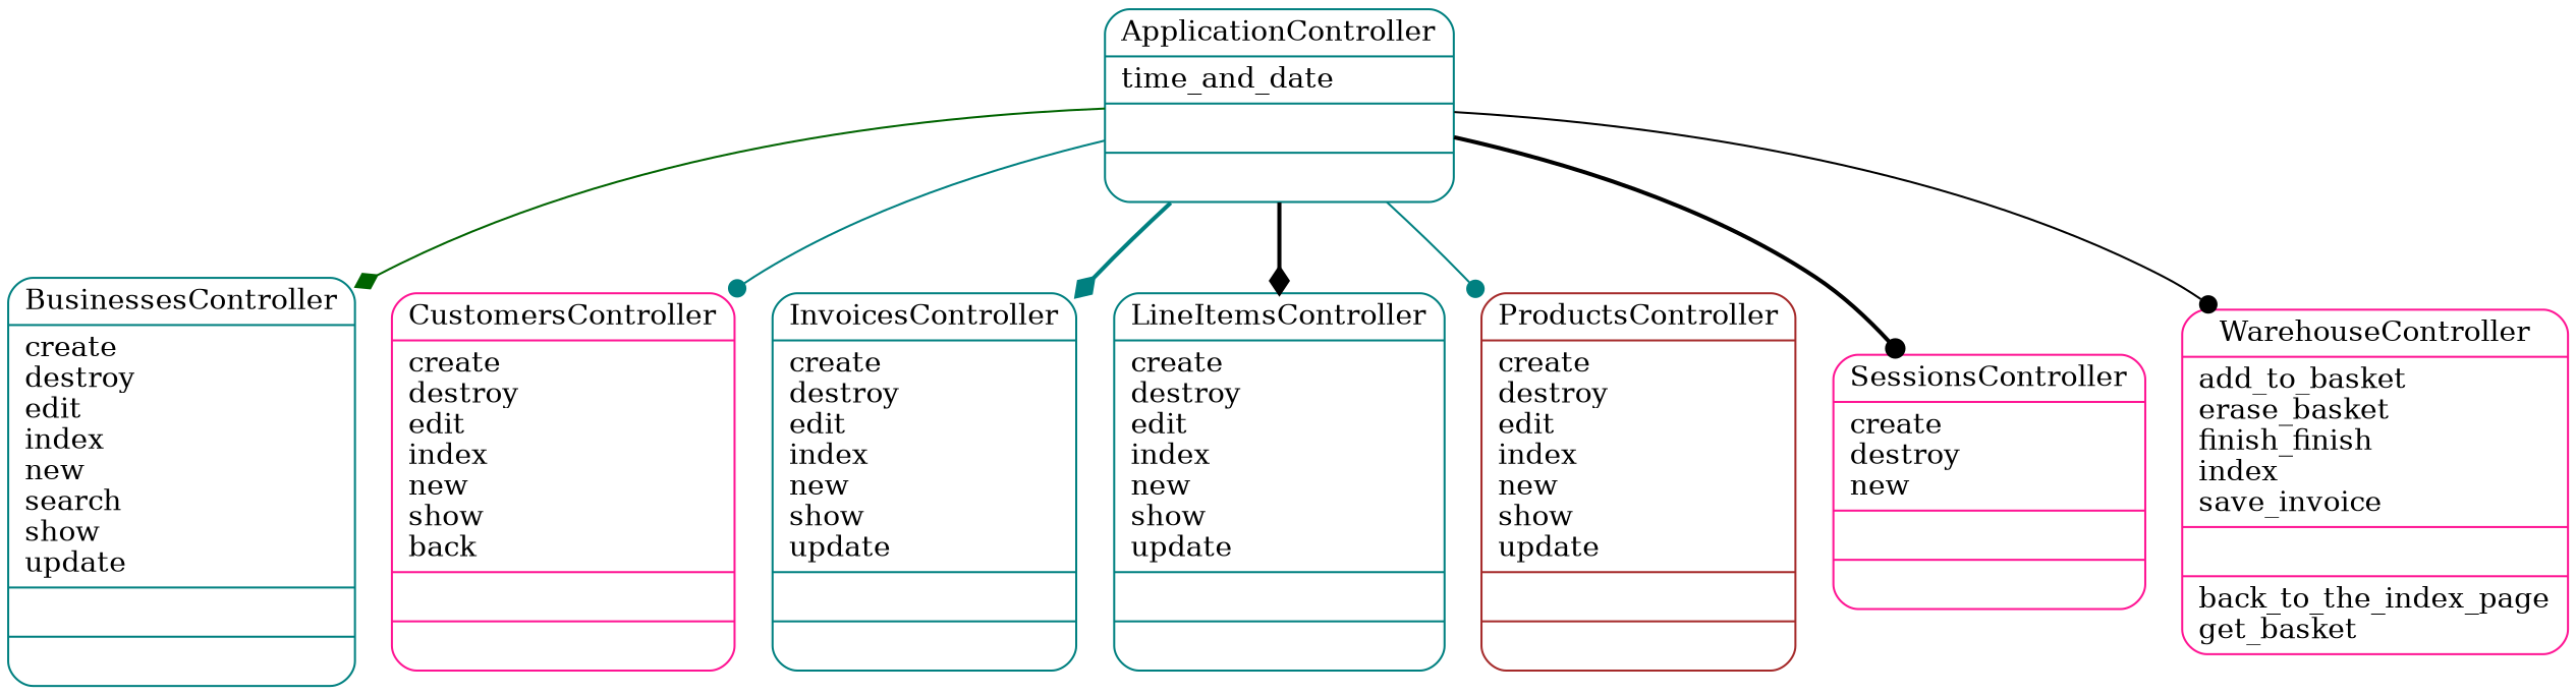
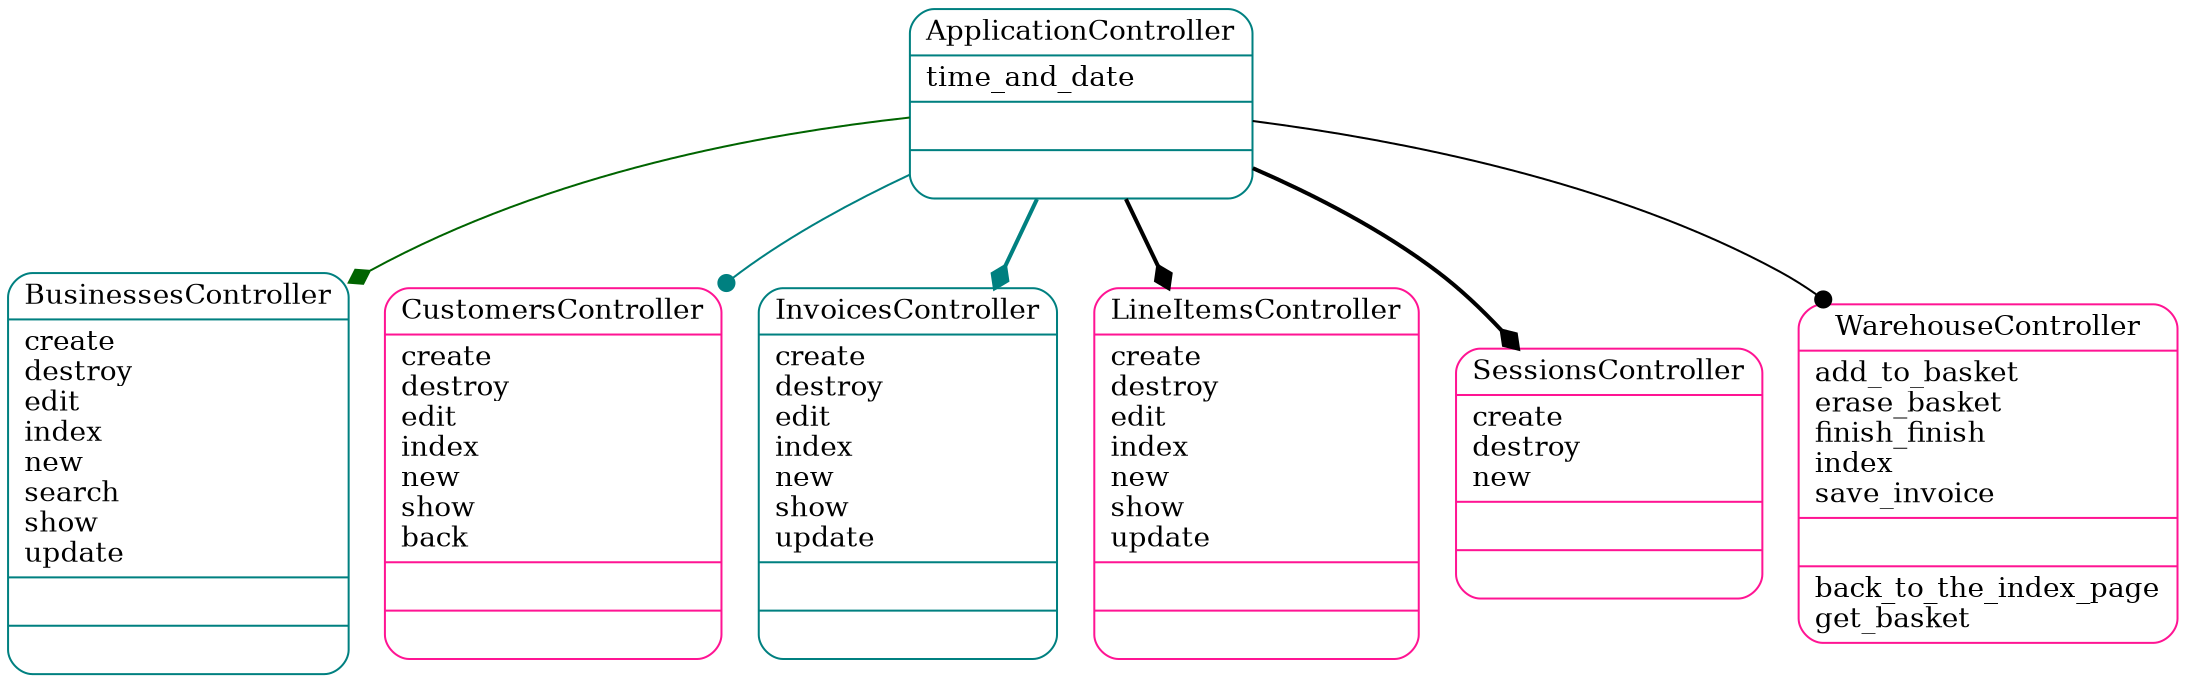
  digraph {
    splines=true
    node [color=teal shape=Mrecord]
    edge [arrowhead=diamond arrowtail=onormal color=teal style=solid]
    n1 [label="{BusinessesController|create\ldestroy\ledit\lindex\lnew\lsearch\lshow\lupdate\l|\l|\l}"]
    n2 [color=deeppink label="{CustomersController|create\ldestroy\ledit\lindex\lnew\lshow\lback\l|\l|\l}"]
    n3 [label="{InvoicesController|create\ldestroy\ledit\lindex\lnew\lshow\lupdate\l|\l|\l}"]
-   n4 [label="{LineItemsController|create\ldestroy\ledit\lindex\lnew\lshow\lupdate\l|\l|\l}"]
-   n5 [color=brown label="{ProductsController|create\ldestroy\ledit\lindex\lnew\lshow\lupdate\l|\l|\l}"]
+   n4 [color=deeppink label="{LineItemsController|create\ldestroy\ledit\lindex\lnew\lshow\lupdate\l|\l|\l}"]
    n6 [color=deeppink label="{SessionsController|create\ldestroy\lnew\l|\l|\l}"]
    n7 [color=deeppink label="{WarehouseController|add_to_basket\lerase_basket\lfinish_finish\lindex\lsave_invoice\l|\l|back_to_the_index_page\lget_basket\l}"]
    n8 [label="{ApplicationController|time_and_date\l|\l|\l}"]
    n8 -> n1 [color=darkgreen]
    n8 -> n2 [arrowhead=dot]
    n8 -> n3 [style=bold]
    n8 -> n4 [color=black style=bold]
-   n8 -> n5 [arrowhead=dot]
-   n8 -> n6 [arrowhead=dot color=black style=bold]
+   n8 -> n6 [color=black style=bold]
    n8 -> n7 [arrowhead=dot color=black]
  }
